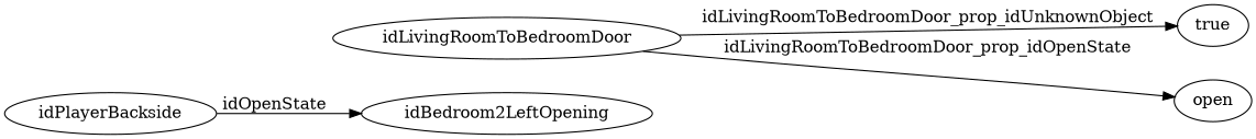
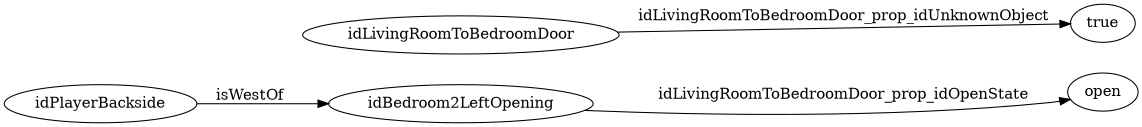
  strict digraph {
    rankdir=LR
    edge [edge_type=property]
    idLivingRoomToBedroomDoor [node_type=entity_node root=root]
    open
    true
    n4 [label=idBedroom2LeftOpening]
    idPlayerBackside
-   idLivingRoomToBedroomDoor -> open [label=idLivingRoomToBedroomDoor_prop_idOpenState]
+   n4 -> open [label=idLivingRoomToBedroomDoor_prop_idOpenState]
    idLivingRoomToBedroomDoor -> true [label=idLivingRoomToBedroomDoor_prop_idUnknownObject]
-   idPlayerBackside -> n4 [edge_type=relationship label=idOpenState]
+   idPlayerBackside -> n4 [edge_type=relationship label=isWestOf]
  }
